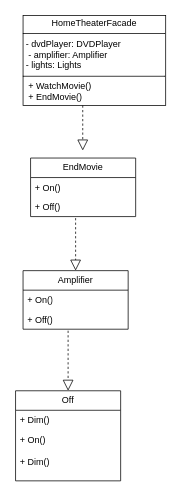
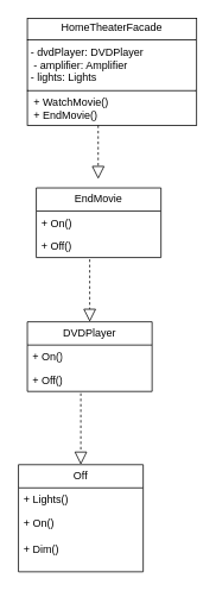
  <mxCell id="0" />
  <mxCell id="1" parent="0" />
  <mxCell id="2" value="&lt;p style=&quot;margin:0px;margin-top:4px;text-align:center;&quot;&gt;HomeTheaterFacade&lt;br&gt;&lt;/p&gt;&lt;hr size=&quot;1&quot; style=&quot;border-style:solid;&quot;&gt;&lt;p style=&quot;margin:0px;margin-left:4px;&quot;&gt;- dvdPlayer: DVDPlayer&amp;nbsp;&lt;br&gt;&lt;/p&gt;&lt;p style=&quot;margin:0px;margin-left:4px;&quot;&gt;&amp;nbsp;- amplifier: Amplifier&amp;nbsp;&lt;br&gt;&lt;/p&gt;&lt;p style=&quot;margin:0px;margin-left:4px;&quot;&gt;- lights: Lights&lt;/p&gt;&lt;hr size=&quot;1&quot; style=&quot;border-style:solid;&quot;&gt;&lt;p style=&quot;margin:0px;margin-left:4px;&quot;&gt;&amp;nbsp;+ WatchMovie()&amp;nbsp;&lt;/p&gt;&lt;p style=&quot;margin:0px;margin-left:4px;&quot;&gt;&amp;nbsp;+ EndMovie()&lt;br&gt;&lt;/p&gt;" style="verticalAlign=top;align=left;overflow=fill;html=1;whiteSpace=wrap;" vertex="1" parent="1"><mxGeometry x="30" y="20" width="190" height="120" as="geometry" /></mxCell>
  <mxCell id="3" value="EndMovie" style="swimlane;fontStyle=0;childLayout=stackLayout;horizontal=1;startSize=26;fillColor=none;horizontalStack=0;resizeParent=1;resizeParentMax=0;resizeLast=0;collapsible=1;marginBottom=0;whiteSpace=wrap;html=1;" vertex="1" parent="1"><mxGeometry x="40" y="210" width="140" height="78" as="geometry" /></mxCell>
  <mxCell id="4" value="+ On()" style="text;strokeColor=none;fillColor=none;align=left;verticalAlign=top;spacingLeft=4;spacingRight=4;overflow=hidden;rotatable=0;points=[[0,0.5],[1,0.5]];portConstraint=eastwest;whiteSpace=wrap;html=1;" vertex="1" parent="3"><mxGeometry y="26" width="140" height="26" as="geometry" /></mxCell>
  <mxCell id="5" value="+ Off()" style="text;strokeColor=none;fillColor=none;align=left;verticalAlign=top;spacingLeft=4;spacingRight=4;overflow=hidden;rotatable=0;points=[[0,0.5],[1,0.5]];portConstraint=eastwest;whiteSpace=wrap;html=1;" vertex="1" parent="3"><mxGeometry y="52" width="140" height="26" as="geometry" /></mxCell>
- <mxCell id="6" value="Amplifier " style="swimlane;fontStyle=0;childLayout=stackLayout;horizontal=1;startSize=26;fillColor=none;horizontalStack=0;resizeParent=1;resizeParentMax=0;resizeLast=0;collapsible=1;marginBottom=0;whiteSpace=wrap;html=1;" vertex="1" parent="1"><mxGeometry x="30" y="360" width="140" height="78" as="geometry" /></mxCell>
+ <mxCell id="6" value="DVDPlayer " style="swimlane;fontStyle=0;childLayout=stackLayout;horizontal=1;startSize=26;fillColor=none;horizontalStack=0;resizeParent=1;resizeParentMax=0;resizeLast=0;collapsible=1;marginBottom=0;whiteSpace=wrap;html=1;" vertex="1" parent="1"><mxGeometry x="30" y="360" width="140" height="78" as="geometry" /></mxCell>
  <mxCell id="7" value="+ On()" style="text;strokeColor=none;fillColor=none;align=left;verticalAlign=top;spacingLeft=4;spacingRight=4;overflow=hidden;rotatable=0;points=[[0,0.5],[1,0.5]];portConstraint=eastwest;whiteSpace=wrap;html=1;" vertex="1" parent="6"><mxGeometry y="26" width="140" height="26" as="geometry" /></mxCell>
  <mxCell id="8" value="+ Off()" style="text;strokeColor=none;fillColor=none;align=left;verticalAlign=top;spacingLeft=4;spacingRight=4;overflow=hidden;rotatable=0;points=[[0,0.5],[1,0.5]];portConstraint=eastwest;whiteSpace=wrap;html=1;" vertex="1" parent="6"><mxGeometry y="52" width="140" height="26" as="geometry" /></mxCell>
  <mxCell id="9" value="Off " style="swimlane;fontStyle=0;childLayout=stackLayout;horizontal=1;startSize=26;fillColor=none;horizontalStack=0;resizeParent=1;resizeParentMax=0;resizeLast=0;collapsible=1;marginBottom=0;whiteSpace=wrap;html=1;" vertex="1" parent="1"><mxGeometry x="20" y="520" width="140" height="120" as="geometry" /></mxCell>
- <mxCell id="10" value="+ Dim()" style="text;strokeColor=none;fillColor=none;align=left;verticalAlign=top;spacingLeft=4;spacingRight=4;overflow=hidden;rotatable=0;points=[[0,0.5],[1,0.5]];portConstraint=eastwest;whiteSpace=wrap;html=1;" vertex="1" parent="9"><mxGeometry y="26" width="140" height="26" as="geometry" /></mxCell>
+ <mxCell id="10" value="+ Lights()" style="text;strokeColor=none;fillColor=none;align=left;verticalAlign=top;spacingLeft=4;spacingRight=4;overflow=hidden;rotatable=0;points=[[0,0.5],[1,0.5]];portConstraint=eastwest;whiteSpace=wrap;html=1;" vertex="1" parent="9"><mxGeometry y="26" width="140" height="26" as="geometry" /></mxCell>
  <mxCell id="11" value="+ On()&lt;div&gt;&lt;br&gt;&lt;div&gt;+ Dim()&lt;br&gt;&lt;/div&gt;&lt;/div&gt;" style="text;strokeColor=none;fillColor=none;align=left;verticalAlign=top;spacingLeft=4;spacingRight=4;overflow=hidden;rotatable=0;points=[[0,0.5],[1,0.5]];portConstraint=eastwest;whiteSpace=wrap;html=1;" vertex="1" parent="9"><mxGeometry y="52" width="140" height="68" as="geometry" /></mxCell>
  <mxCell id="12" value="" style="endArrow=block;dashed=1;endFill=0;endSize=12;html=1;rounded=0;" edge="1" parent="1"><mxGeometry width="160" relative="1" as="geometry"><mxPoint x="109.5" y="140" as="sourcePoint" /><mxPoint x="109.5" y="200" as="targetPoint" /></mxGeometry></mxCell>
  <mxCell id="13" value="" style="endArrow=block;dashed=1;endFill=0;endSize=12;html=1;rounded=0;entryX=0.5;entryY=0;entryDx=0;entryDy=0;" edge="1" parent="1" target="6"><mxGeometry width="160" relative="1" as="geometry"><mxPoint x="100" y="290" as="sourcePoint" /><mxPoint x="260" y="290" as="targetPoint" /></mxGeometry></mxCell>
  <mxCell id="14" value="" style="endArrow=block;dashed=1;endFill=0;endSize=12;html=1;rounded=0;entryX=0.5;entryY=0;entryDx=0;entryDy=0;" edge="1" parent="1" target="9"><mxGeometry width="160" relative="1" as="geometry"><mxPoint x="90" y="440" as="sourcePoint" /><mxPoint x="250" y="440" as="targetPoint" /></mxGeometry></mxCell>
